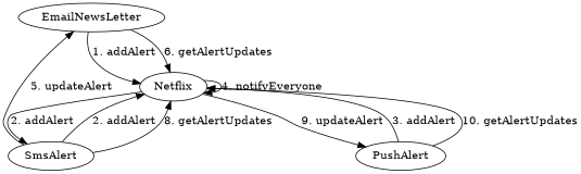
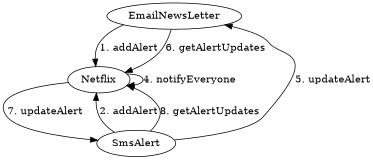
  digraph {
    node [shape=oval]
    EmailNewsLetter
    Netflix
    SmsAlert
-   PushAlert
    EmailNewsLetter -> Netflix [label="1. addAlert"]
    EmailNewsLetter -> Netflix [label="6. getAlertUpdates"]
    Netflix -> Netflix [label="4. notifyEveryone"]
-   Netflix -> SmsAlert [label="2. addAlert"]
-   Netflix -> PushAlert [label="9. updateAlert"]
+   Netflix -> SmsAlert [label="7. updateAlert"]
    SmsAlert -> EmailNewsLetter [label="5. updateAlert"]
    SmsAlert -> Netflix [label="2. addAlert"]
    SmsAlert -> Netflix [label="8. getAlertUpdates"]
-   PushAlert -> Netflix [label="3. addAlert"]
-   PushAlert -> Netflix [label="10. getAlertUpdates"]
  }
